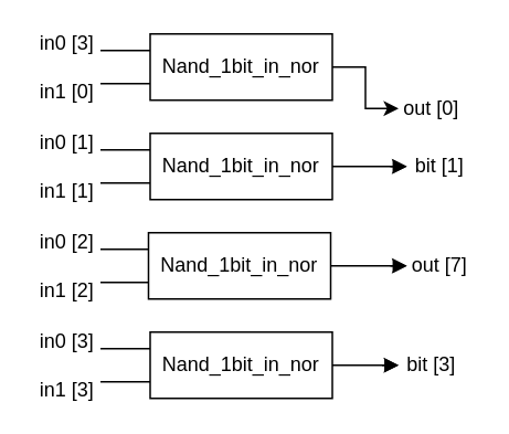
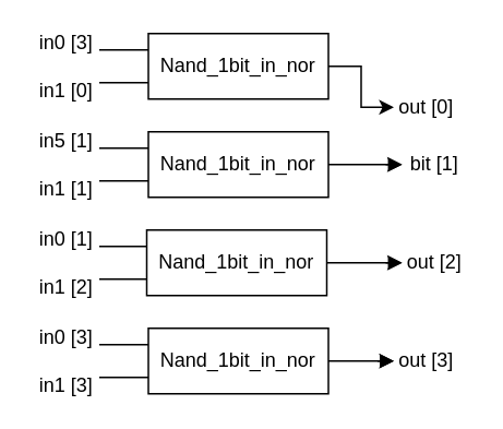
  <mxCell id="0" />
  <mxCell id="1" parent="0" />
  <mxCell id="2" style="edgeStyle=orthogonalEdgeStyle;rounded=0;orthogonalLoop=1;jettySize=auto;html=1;entryX=0;entryY=0.25;entryDx=0;entryDy=0;entryPerimeter=0;endArrow=none;endFill=0;" parent="1" edge="1"><mxGeometry relative="1" as="geometry"><mxPoint x="60" y="30" as="sourcePoint" /><mxPoint x="90" y="30" as="targetPoint" /></mxGeometry></mxCell>
  <mxCell id="3" style="edgeStyle=orthogonalEdgeStyle;rounded=0;orthogonalLoop=1;jettySize=auto;html=1;exitX=0;exitY=0.75;exitDx=0;exitDy=0;exitPerimeter=0;endArrow=none;endFill=0;" parent="1" edge="1"><mxGeometry relative="1" as="geometry"><mxPoint x="60" y="50" as="targetPoint" /><mxPoint x="90" y="50" as="sourcePoint" /></mxGeometry></mxCell>
  <mxCell id="4" style="edgeStyle=orthogonalEdgeStyle;rounded=0;orthogonalLoop=1;jettySize=auto;html=1;exitX=0;exitY=0.25;exitDx=0;exitDy=0;exitPerimeter=0;endArrow=none;endFill=0;" parent="1" edge="1"><mxGeometry relative="1" as="geometry"><mxPoint x="60" y="90" as="targetPoint" /><mxPoint x="90" y="90" as="sourcePoint" /></mxGeometry></mxCell>
  <mxCell id="5" style="edgeStyle=orthogonalEdgeStyle;rounded=0;orthogonalLoop=1;jettySize=auto;html=1;exitX=0;exitY=0.75;exitDx=0;exitDy=0;exitPerimeter=0;endArrow=none;endFill=0;" parent="1" edge="1"><mxGeometry relative="1" as="geometry"><mxPoint x="60" y="110" as="targetPoint" /><mxPoint x="90" y="110" as="sourcePoint" /></mxGeometry></mxCell>
  <mxCell id="6" style="edgeStyle=orthogonalEdgeStyle;rounded=0;orthogonalLoop=1;jettySize=auto;html=1;exitX=1;exitY=0.5;exitDx=0;exitDy=0;exitPerimeter=0;endArrow=block;endFill=1;" parent="1" edge="1"><mxGeometry relative="1" as="geometry"><mxPoint x="245" y="100" as="targetPoint" /><mxPoint x="235" y="100" as="sourcePoint" /></mxGeometry></mxCell>
  <mxCell id="7" style="edgeStyle=orthogonalEdgeStyle;rounded=0;orthogonalLoop=1;jettySize=auto;html=1;exitX=0;exitY=0.25;exitDx=0;exitDy=0;exitPerimeter=0;endArrow=none;endFill=0;" parent="1" edge="1"><mxGeometry relative="1" as="geometry"><mxPoint x="60" y="150" as="targetPoint" /><mxPoint x="90" y="150" as="sourcePoint" /></mxGeometry></mxCell>
  <mxCell id="8" style="edgeStyle=orthogonalEdgeStyle;rounded=0;orthogonalLoop=1;jettySize=auto;html=1;exitX=0;exitY=0.75;exitDx=0;exitDy=0;exitPerimeter=0;endArrow=none;endFill=0;" parent="1" edge="1"><mxGeometry relative="1" as="geometry"><mxPoint x="60" y="170" as="targetPoint" /><mxPoint x="90" y="170" as="sourcePoint" /></mxGeometry></mxCell>
  <mxCell id="9" style="edgeStyle=orthogonalEdgeStyle;rounded=0;orthogonalLoop=1;jettySize=auto;html=1;exitX=1;exitY=0.5;exitDx=0;exitDy=0;exitPerimeter=0;endArrow=block;endFill=1;" parent="1" edge="1"><mxGeometry relative="1" as="geometry"><mxPoint x="245" y="160" as="targetPoint" /><mxPoint x="235" y="160" as="sourcePoint" /></mxGeometry></mxCell>
  <mxCell id="10" style="edgeStyle=orthogonalEdgeStyle;rounded=0;orthogonalLoop=1;jettySize=auto;html=1;exitX=0;exitY=0.25;exitDx=0;exitDy=0;exitPerimeter=0;endArrow=none;endFill=0;" parent="1" edge="1"><mxGeometry relative="1" as="geometry"><mxPoint x="60" y="210" as="targetPoint" /><mxPoint x="90" y="210" as="sourcePoint" /></mxGeometry></mxCell>
  <mxCell id="11" style="edgeStyle=orthogonalEdgeStyle;rounded=0;orthogonalLoop=1;jettySize=auto;html=1;exitX=0;exitY=0.75;exitDx=0;exitDy=0;exitPerimeter=0;endArrow=none;endFill=0;" parent="1" edge="1"><mxGeometry relative="1" as="geometry"><mxPoint x="60" y="230" as="targetPoint" /><mxPoint x="90" y="230" as="sourcePoint" /></mxGeometry></mxCell>
  <mxCell id="12" style="edgeStyle=orthogonalEdgeStyle;rounded=0;orthogonalLoop=1;jettySize=auto;html=1;exitX=1;exitY=0.5;exitDx=0;exitDy=0;exitPerimeter=0;endArrow=block;endFill=1;" parent="1" edge="1"><mxGeometry relative="1" as="geometry"><mxPoint x="240" y="220" as="targetPoint" /><mxPoint x="230" y="220" as="sourcePoint" /></mxGeometry></mxCell>
  <mxCell id="13" value="in0 [3]&lt;br style=&quot;font-size: 8px&quot;&gt;&lt;br style=&quot;font-size: 8px&quot;&gt;in1 [0]" style="text;html=1;strokeColor=none;fillColor=none;align=center;verticalAlign=middle;whiteSpace=wrap;rounded=0;" parent="1" vertex="1"><mxGeometry x="20" y="30" width="40" height="20" as="geometry" /></mxCell>
- <mxCell id="14" value="in0 [1]&lt;br style=&quot;font-size: 8px&quot;&gt;&lt;br style=&quot;font-size: 8px&quot;&gt;in1 [1]" style="text;html=1;strokeColor=none;fillColor=none;align=center;verticalAlign=middle;whiteSpace=wrap;rounded=0;" parent="1" vertex="1"><mxGeometry x="20" y="90" width="40" height="20" as="geometry" /></mxCell>
- <mxCell id="15" value="in0 [2]&lt;br style=&quot;font-size: 8px&quot;&gt;&lt;br style=&quot;font-size: 8px&quot;&gt;in1 [2]" style="text;html=1;strokeColor=none;fillColor=none;align=center;verticalAlign=middle;whiteSpace=wrap;rounded=0;" parent="1" vertex="1"><mxGeometry x="20" y="150" width="40" height="20" as="geometry" /></mxCell>
+ <mxCell id="14" value="in5 [1]&lt;br style=&quot;font-size: 8px&quot;&gt;&lt;br style=&quot;font-size: 8px&quot;&gt;in1 [1]" style="text;html=1;strokeColor=none;fillColor=none;align=center;verticalAlign=middle;whiteSpace=wrap;rounded=0;" parent="1" vertex="1"><mxGeometry x="20" y="90" width="40" height="20" as="geometry" /></mxCell>
+ <mxCell id="15" value="in0 [1]&lt;br style=&quot;font-size: 8px&quot;&gt;&lt;br style=&quot;font-size: 8px&quot;&gt;in1 [2]" style="text;html=1;strokeColor=none;fillColor=none;align=center;verticalAlign=middle;whiteSpace=wrap;rounded=0;" parent="1" vertex="1"><mxGeometry x="20" y="150" width="40" height="20" as="geometry" /></mxCell>
  <mxCell id="16" value="in0 [3]&lt;br style=&quot;font-size: 8px&quot;&gt;&lt;br style=&quot;font-size: 8px&quot;&gt;in1 [3]" style="text;html=1;strokeColor=none;fillColor=none;align=center;verticalAlign=middle;whiteSpace=wrap;rounded=0;" parent="1" vertex="1"><mxGeometry x="20" y="210" width="40" height="20" as="geometry" /></mxCell>
  <mxCell id="17" value="out [0]" style="text;html=1;strokeColor=none;fillColor=none;align=center;verticalAlign=middle;whiteSpace=wrap;rounded=0;" parent="1" vertex="1"><mxGeometry x="240" y="55" width="40" height="20" as="geometry" /></mxCell>
  <mxCell id="18" value="bit [1]" style="text;html=1;strokeColor=none;fillColor=none;align=center;verticalAlign=middle;whiteSpace=wrap;rounded=0;" parent="1" vertex="1"><mxGeometry x="245" y="90" width="40" height="20" as="geometry" /></mxCell>
- <mxCell id="19" value="out [7]" style="text;html=1;strokeColor=none;fillColor=none;align=center;verticalAlign=middle;whiteSpace=wrap;rounded=0;" parent="1" vertex="1"><mxGeometry x="245" y="150" width="40" height="20" as="geometry" /></mxCell>
- <mxCell id="20" value="bit [3]" style="text;html=1;strokeColor=none;fillColor=none;align=center;verticalAlign=middle;whiteSpace=wrap;rounded=0;" parent="1" vertex="1"><mxGeometry x="240" y="210" width="40" height="20" as="geometry" /></mxCell>
+ <mxCell id="19" value="out [2]" style="text;html=1;strokeColor=none;fillColor=none;align=center;verticalAlign=middle;whiteSpace=wrap;rounded=0;" parent="1" vertex="1"><mxGeometry x="245" y="150" width="40" height="20" as="geometry" /></mxCell>
+ <mxCell id="20" value="out [3]" style="text;html=1;strokeColor=none;fillColor=none;align=center;verticalAlign=middle;whiteSpace=wrap;rounded=0;" parent="1" vertex="1"><mxGeometry x="240" y="210" width="40" height="20" as="geometry" /></mxCell>
  <mxCell id="21" value="" style="edgeStyle=orthogonalEdgeStyle;rounded=0;orthogonalLoop=1;jettySize=auto;html=1;" edge="1" parent="1" source="22" target="17"><mxGeometry relative="1" as="geometry" /></mxCell>
  <mxCell id="22" value="Nand_1bit_in_nor" style="rounded=0;whiteSpace=wrap;html=1;" vertex="1" parent="1"><mxGeometry x="90" y="20" width="110" height="40" as="geometry" /></mxCell>
  <mxCell id="23" value="" style="edgeStyle=orthogonalEdgeStyle;rounded=0;orthogonalLoop=1;jettySize=auto;html=1;" edge="1" parent="1" source="24" target="18"><mxGeometry relative="1" as="geometry" /></mxCell>
  <mxCell id="24" value="Nand_1bit_in_nor" style="rounded=0;whiteSpace=wrap;html=1;" vertex="1" parent="1"><mxGeometry x="90" y="80" width="110" height="40" as="geometry" /></mxCell>
  <mxCell id="25" value="" style="edgeStyle=orthogonalEdgeStyle;rounded=0;orthogonalLoop=1;jettySize=auto;html=1;" edge="1" parent="1" source="26" target="19"><mxGeometry relative="1" as="geometry" /></mxCell>
  <mxCell id="26" value="Nand_1bit_in_nor" style="rounded=0;whiteSpace=wrap;html=1;" vertex="1" parent="1"><mxGeometry x="89" y="140" width="110" height="40" as="geometry" /></mxCell>
  <mxCell id="27" value="" style="edgeStyle=orthogonalEdgeStyle;rounded=0;orthogonalLoop=1;jettySize=auto;html=1;" edge="1" parent="1" source="28" target="20"><mxGeometry relative="1" as="geometry" /></mxCell>
  <mxCell id="28" value="Nand_1bit_in_nor" style="rounded=0;whiteSpace=wrap;html=1;" vertex="1" parent="1"><mxGeometry x="90" y="200" width="110" height="40" as="geometry" /></mxCell>
